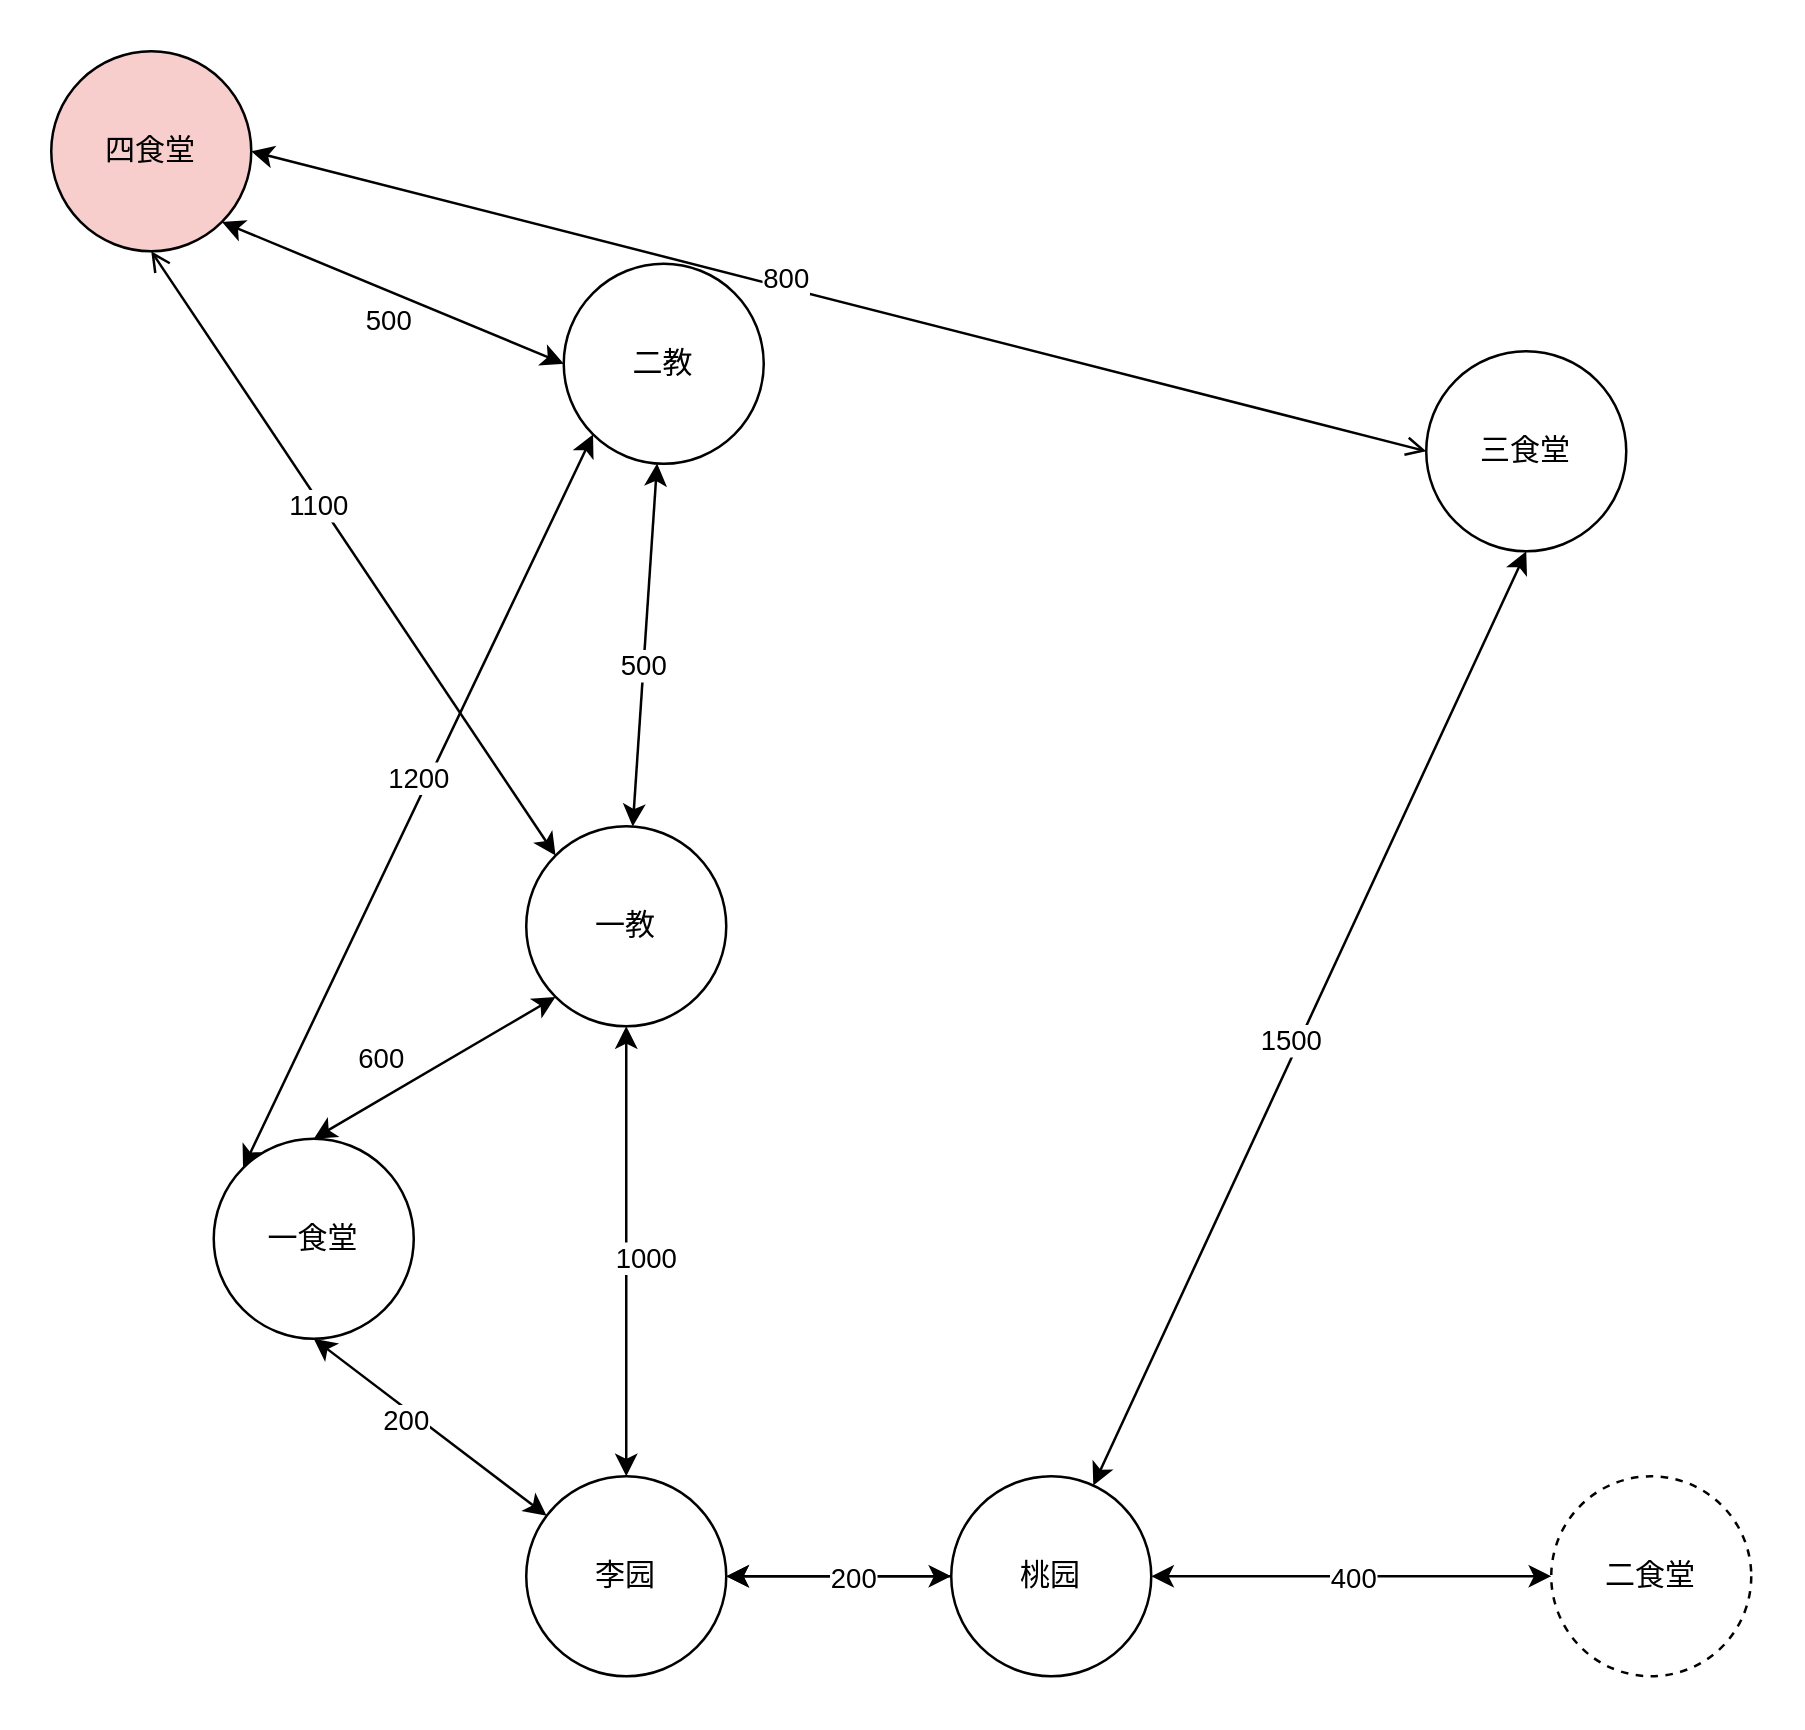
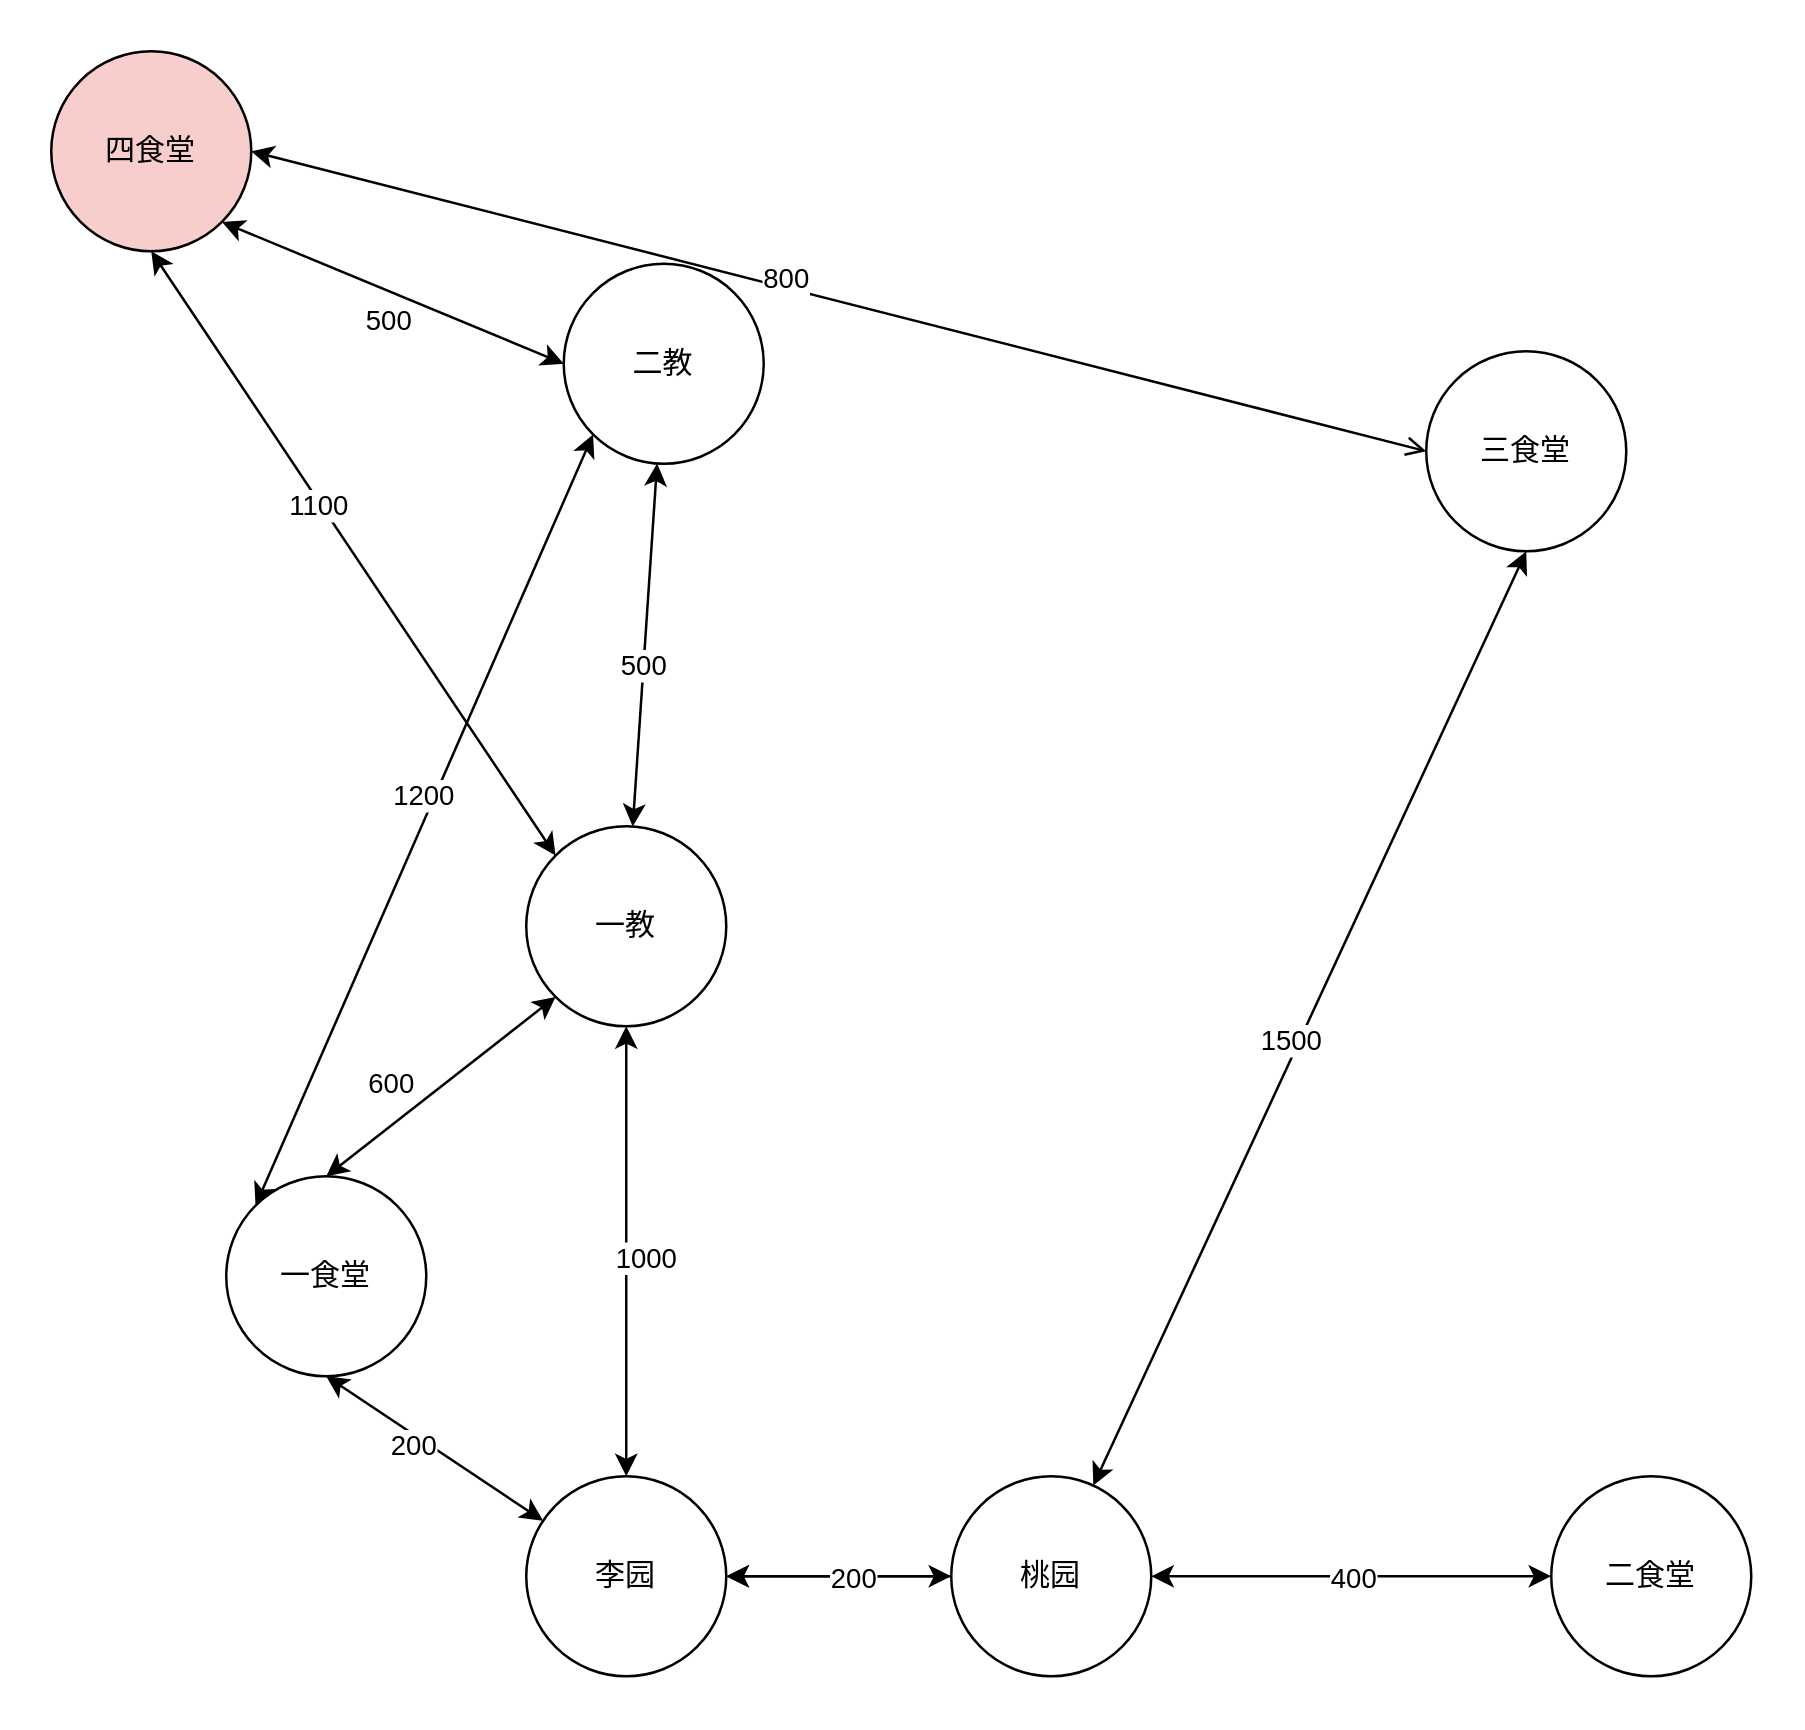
  <mxCell id="0" />
  <mxCell id="1" parent="0" />
  <mxCell id="2" value="李园" style="ellipse;whiteSpace=wrap;html=1;aspect=fixed;" parent="1" vertex="1"><mxGeometry x="210" y="590" width="80" height="80" as="geometry" /></mxCell>
  <mxCell id="3" value="" style="edgeStyle=orthogonalEdgeStyle;rounded=0;orthogonalLoop=1;jettySize=auto;html=1;" parent="1" source="4" target="2" edge="1"><mxGeometry relative="1" as="geometry" /></mxCell>
  <mxCell id="4" value="桃园" style="ellipse;whiteSpace=wrap;html=1;aspect=fixed;" parent="1" vertex="1"><mxGeometry x="380" y="590" width="80" height="80" as="geometry" /></mxCell>
  <mxCell id="5" value="二教" style="ellipse;whiteSpace=wrap;html=1;aspect=fixed;" parent="1" vertex="1"><mxGeometry x="225" y="105" width="80" height="80" as="geometry" /></mxCell>
  <mxCell id="6" value="一教" style="ellipse;whiteSpace=wrap;html=1;aspect=fixed;" parent="1" vertex="1"><mxGeometry x="210" y="330" width="80" height="80" as="geometry" /></mxCell>
  <mxCell id="7" value="四食堂" style="ellipse;whiteSpace=wrap;html=1;aspect=fixed;fillColor=#f8cecc;" parent="1" vertex="1"><mxGeometry x="20" y="20" width="80" height="80" as="geometry" /></mxCell>
  <mxCell id="8" value="三食堂" style="ellipse;whiteSpace=wrap;html=1;aspect=fixed;" parent="1" vertex="1"><mxGeometry x="570" y="140" width="80" height="80" as="geometry" /></mxCell>
- <mxCell id="9" value="二食堂" style="ellipse;whiteSpace=wrap;html=1;aspect=fixed;dashed=1;" parent="1" vertex="1"><mxGeometry x="620" y="590" width="80" height="80" as="geometry" /></mxCell>
- <mxCell id="10" value="一食堂" style="ellipse;whiteSpace=wrap;html=1;aspect=fixed;" parent="1" vertex="1"><mxGeometry x="85" y="455" width="80" height="80" as="geometry" /></mxCell>
+ <mxCell id="9" value="二食堂" style="ellipse;whiteSpace=wrap;html=1;aspect=fixed;" parent="1" vertex="1"><mxGeometry x="620" y="590" width="80" height="80" as="geometry" /></mxCell>
+ <mxCell id="10" value="一食堂" style="ellipse;whiteSpace=wrap;html=1;aspect=fixed;" parent="1" vertex="1"><mxGeometry x="90" y="470" width="80" height="80" as="geometry" /></mxCell>
  <mxCell id="11" value="" style="endArrow=classic;startArrow=classic;html=1;rounded=0;exitX=1;exitY=0.5;exitDx=0;exitDy=0;" parent="1" source="2" target="4" edge="1"><mxGeometry width="50" height="50" relative="1" as="geometry"><mxPoint x="570" y="550" as="sourcePoint" /><mxPoint x="620" y="500" as="targetPoint" /></mxGeometry></mxCell>
  <mxCell id="12" value="200" style="edgeLabel;html=1;align=center;verticalAlign=middle;resizable=0;points=[];" parent="11" vertex="1" connectable="0"><mxGeometry x="-0.27" y="-3" relative="1" as="geometry"><mxPoint x="17" y="-3" as="offset" /></mxGeometry></mxCell>
  <mxCell id="13" value="" style="endArrow=classic;startArrow=classic;html=1;rounded=0;entryX=0.5;entryY=1;entryDx=0;entryDy=0;" parent="1" source="2" target="10" edge="1"><mxGeometry width="50" height="50" relative="1" as="geometry"><mxPoint x="300" y="560" as="sourcePoint" /><mxPoint x="350" y="510" as="targetPoint" /></mxGeometry></mxCell>
  <mxCell id="14" value="200" style="edgeLabel;html=1;align=center;verticalAlign=middle;resizable=0;points=[];" parent="13" vertex="1" connectable="0"><mxGeometry x="0.171" y="-4" relative="1" as="geometry"><mxPoint x="-4" y="7" as="offset" /></mxGeometry></mxCell>
  <mxCell id="15" value="" style="endArrow=classic;startArrow=classic;html=1;rounded=0;exitX=1;exitY=0.5;exitDx=0;exitDy=0;" parent="1" source="4" target="9" edge="1"><mxGeometry width="50" height="50" relative="1" as="geometry"><mxPoint x="490" y="630" as="sourcePoint" /><mxPoint x="540" y="580" as="targetPoint" /></mxGeometry></mxCell>
  <mxCell id="16" value="400" style="edgeLabel;html=1;align=center;verticalAlign=middle;resizable=0;points=[];" parent="15" vertex="1" connectable="0"><mxGeometry x="-0.125" y="2" relative="1" as="geometry"><mxPoint x="10" y="2" as="offset" /></mxGeometry></mxCell>
  <mxCell id="17" value="" style="endArrow=classic;startArrow=classic;html=1;rounded=0;entryX=0.5;entryY=1;entryDx=0;entryDy=0;exitX=0.5;exitY=0;exitDx=0;exitDy=0;" parent="1" source="2" target="6" edge="1"><mxGeometry width="50" height="50" relative="1" as="geometry"><mxPoint x="570" y="360" as="sourcePoint" /><mxPoint x="620" y="310" as="targetPoint" /><Array as="points" /></mxGeometry></mxCell>
  <mxCell id="18" value="1000" style="edgeLabel;html=1;align=center;verticalAlign=middle;resizable=0;points=[];" parent="17" vertex="1" connectable="0"><mxGeometry x="0.08" y="-2" relative="1" as="geometry"><mxPoint x="5" y="9" as="offset" /></mxGeometry></mxCell>
  <mxCell id="19" value="" style="endArrow=classic;startArrow=classic;html=1;rounded=0;" parent="1" source="6" target="5" edge="1"><mxGeometry width="50" height="50" relative="1" as="geometry"><mxPoint x="570" y="420" as="sourcePoint" /><mxPoint x="620" y="370" as="targetPoint" /></mxGeometry></mxCell>
  <mxCell id="20" value="500" style="edgeLabel;html=1;align=center;verticalAlign=middle;resizable=0;points=[];" parent="19" vertex="1" connectable="0"><mxGeometry x="-0.176" y="1" relative="1" as="geometry"><mxPoint x="1" y="-5" as="offset" /></mxGeometry></mxCell>
  <mxCell id="21" value="" style="endArrow=open;startArrow=classic;html=1;rounded=0;exitX=1;exitY=0.5;exitDx=0;exitDy=0;entryX=0;entryY=0.5;entryDx=0;entryDy=0;" parent="1" source="7" target="8" edge="1"><mxGeometry width="50" height="50" relative="1" as="geometry"><mxPoint x="240" y="50" as="sourcePoint" /><mxPoint x="290" y="0" as="targetPoint" /></mxGeometry></mxCell>
  <mxCell id="22" value="800" style="edgeLabel;html=1;align=center;verticalAlign=middle;resizable=0;points=[];" parent="21" vertex="1" connectable="0"><mxGeometry x="-0.153" y="3" relative="1" as="geometry"><mxPoint x="14" y="3" as="offset" /></mxGeometry></mxCell>
  <mxCell id="23" value="" style="endArrow=classic;startArrow=classic;html=1;rounded=0;entryX=0;entryY=1;entryDx=0;entryDy=0;exitX=0.5;exitY=0;exitDx=0;exitDy=0;" parent="1" source="10" target="6" edge="1"><mxGeometry width="50" height="50" relative="1" as="geometry"><mxPoint x="110" y="450" as="sourcePoint" /><mxPoint x="160" y="400" as="targetPoint" /></mxGeometry></mxCell>
  <mxCell id="24" value="600" style="edgeLabel;html=1;align=center;verticalAlign=middle;resizable=0;points=[];" parent="23" vertex="1" connectable="0"><mxGeometry x="-0.342" y="-2" relative="1" as="geometry"><mxPoint x="-6" y="-16" as="offset" /></mxGeometry></mxCell>
  <mxCell id="25" value="" style="endArrow=classic;startArrow=classic;html=1;rounded=0;exitX=0;exitY=0;exitDx=0;exitDy=0;entryX=0;entryY=1;entryDx=0;entryDy=0;" parent="1" source="10" target="5" edge="1"><mxGeometry width="50" height="50" relative="1" as="geometry"><mxPoint x="610" y="270" as="sourcePoint" /><mxPoint x="660" y="220" as="targetPoint" /></mxGeometry></mxCell>
  <mxCell id="26" value="1200" style="edgeLabel;html=1;align=center;verticalAlign=middle;resizable=0;points=[];" parent="25" vertex="1" connectable="0"><mxGeometry x="0.167" y="2" relative="1" as="geometry"><mxPoint x="-10" y="16" as="offset" /></mxGeometry></mxCell>
  <mxCell id="27" value="" style="endArrow=classic;startArrow=classic;html=1;rounded=0;exitX=1;exitY=1;exitDx=0;exitDy=0;entryX=0;entryY=0.5;entryDx=0;entryDy=0;" parent="1" source="7" target="5" edge="1"><mxGeometry width="50" height="50" relative="1" as="geometry"><mxPoint x="610" y="270" as="sourcePoint" /><mxPoint x="660" y="220" as="targetPoint" /><Array as="points" /></mxGeometry></mxCell>
  <mxCell id="28" value="500" style="edgeLabel;html=1;align=center;verticalAlign=middle;resizable=0;points=[];" parent="27" vertex="1" connectable="0"><mxGeometry x="-0.353" y="1" relative="1" as="geometry"><mxPoint x="21" y="22" as="offset" /></mxGeometry></mxCell>
  <mxCell id="29" value="" style="endArrow=classic;startArrow=classic;html=1;rounded=0;entryX=0.5;entryY=1;entryDx=0;entryDy=0;" parent="1" source="4" target="8" edge="1"><mxGeometry width="50" height="50" relative="1" as="geometry"><mxPoint x="590" y="270" as="sourcePoint" /><mxPoint x="640" y="220" as="targetPoint" /></mxGeometry></mxCell>
  <mxCell id="30" value="1500" style="edgeLabel;html=1;align=center;verticalAlign=middle;resizable=0;points=[];" parent="29" vertex="1" connectable="0"><mxGeometry x="-0.082" y="-4" relative="1" as="geometry"><mxPoint x="-4" y="-8" as="offset" /></mxGeometry></mxCell>
- <mxCell id="31" value="" style="endArrow=open;startArrow=classic;html=1;rounded=0;exitX=0;exitY=0;exitDx=0;exitDy=0;entryX=0.5;entryY=1;entryDx=0;entryDy=0;" parent="1" source="6" target="7" edge="1"><mxGeometry width="50" height="50" relative="1" as="geometry"><mxPoint x="460" y="360" as="sourcePoint" /><mxPoint x="510" y="310" as="targetPoint" /></mxGeometry></mxCell>
+ <mxCell id="31" value="" style="endArrow=classic;startArrow=classic;html=1;rounded=0;exitX=0;exitY=0;exitDx=0;exitDy=0;entryX=0.5;entryY=1;entryDx=0;entryDy=0;" parent="1" source="6" target="7" edge="1"><mxGeometry width="50" height="50" relative="1" as="geometry"><mxPoint x="460" y="360" as="sourcePoint" /><mxPoint x="510" y="310" as="targetPoint" /></mxGeometry></mxCell>
  <mxCell id="32" value="1100" style="edgeLabel;html=1;align=center;verticalAlign=middle;resizable=0;points=[];" parent="31" vertex="1" connectable="0"><mxGeometry x="0.162" y="1" relative="1" as="geometry"><mxPoint as="offset" /></mxGeometry></mxCell>
